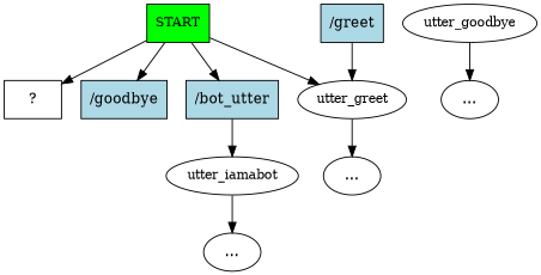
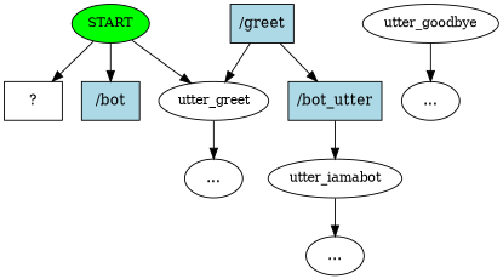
  digraph {
-   n1 [fillcolor=green fontsize=12 label=START style=filled shape=box]
+   n1 [fillcolor=green fontsize=12 label=START style=filled]
    n2 [label="  ?  " shape=rect]
-   n3 [fillcolor=lightblue label="/goodbye" shape=rect style=filled]
+   n3 [fillcolor=lightblue label="/bot" shape=rect style=filled]
    n4 [fillcolor=lightblue label="/bot_utter" shape=rect style=filled]
    n5 [fontsize=12 label=utter_greet]
    n6 [fillcolor=lightblue label="/greet" shape=rect style=filled]
    n7 [fontsize=12 label=utter_iamabot]
    n8 [label="..."]
    n9 [fontsize=12 label=utter_goodbye]
    n10 [label="..."]
    n11 [label="..."]
    n1 -> n2
    n1 -> n3
-   n1 -> n4
+   n6 -> n4
    n1 -> n5
    n4 -> n7
    n5 -> n8
    n6 -> n5
    n7 -> n11
    n9 -> n10
  }
